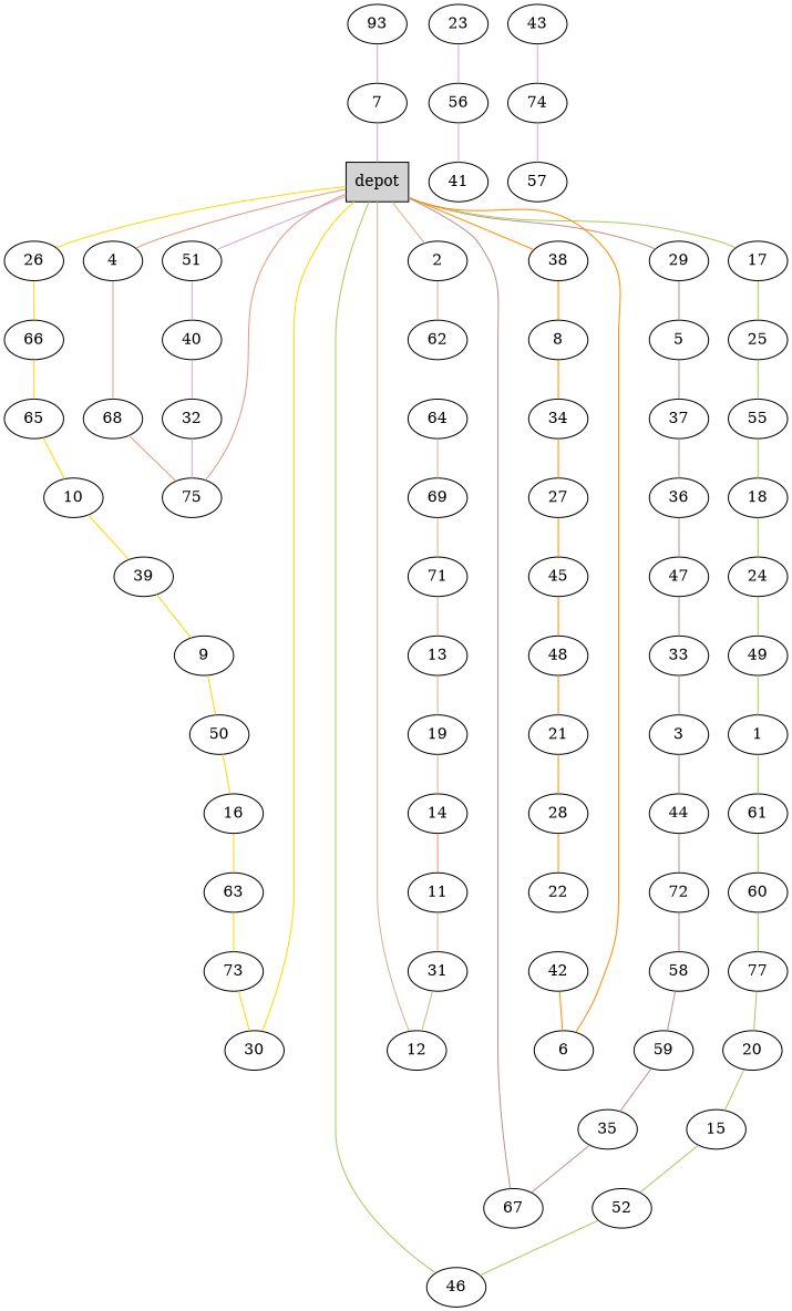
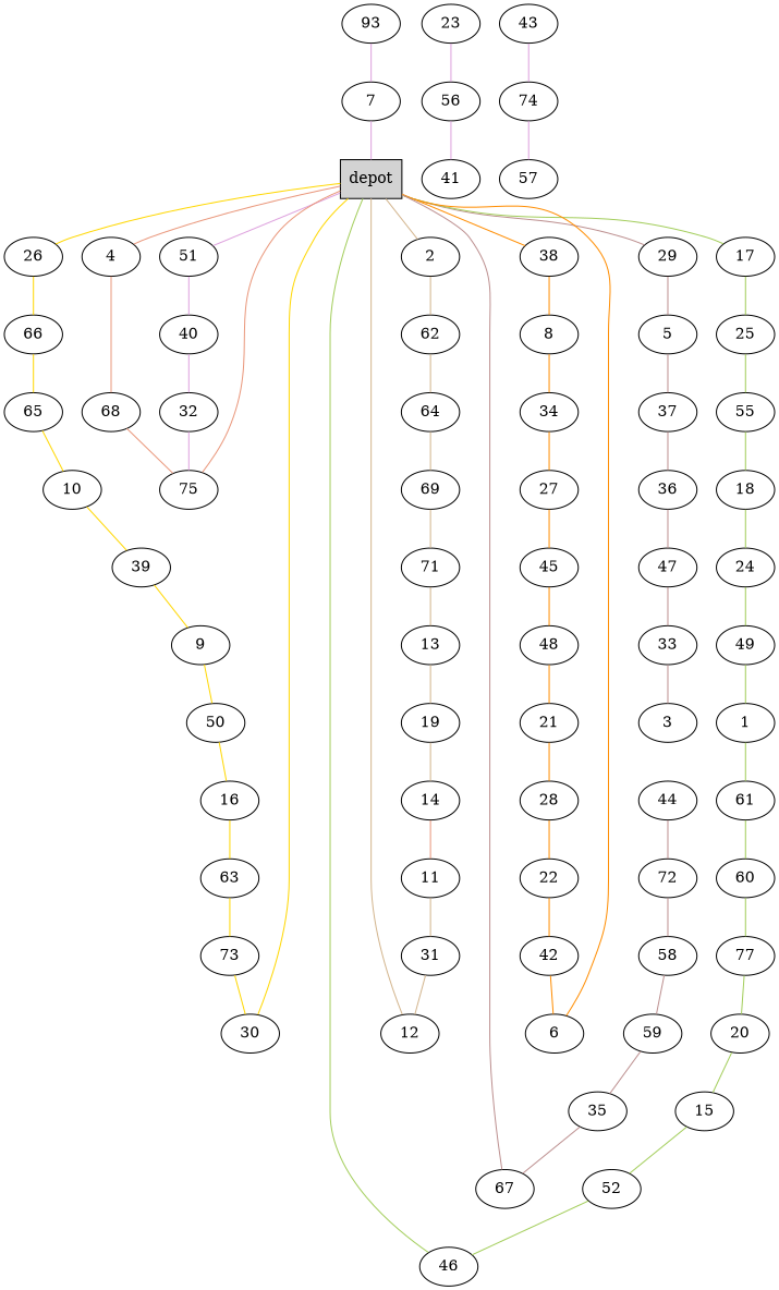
  graph {
    node [shape=ellipse]
    edge [color=darkolivegreen3]
    n1 [label=depot shape=box style=filled]
    4
    26
    51
    2
    38
    29
    17
    68
    66
    40
    62
    8
    5
    25
    75
    65
    10
    39
    9
    50
    16
    63
    73
    30
    32
    23
    56
    41
    43
    74
    57
    n33 [label=93]
    7
    64
    69
    71
    13
    19
    14
    11
    31
    12
    34
    27
    45
    48
    21
    28
    22
    42
    6
    37
    36
    47
    33
    3
    44
    72
    58
    59
    35
    67
    55
    18
    24
    49
    1
    61
    60
    n71 [label=77]
    20
    15
    52
    46
    n1 -- 4 [color=darksalmon]
    n1 -- 26 [color=gold]
    n1 -- 51 [color=plum]
    n1 -- 2 [color=tan]
    n1 -- 38 [color=darkorange]
    n1 -- 29 [color=rosybrown]
    n1 -- 17
    4 -- 68 [color=darksalmon]
    26 -- 66 [color=gold]
    51 -- 40 [color=plum]
    2 -- 62 [color=tan]
    38 -- 8 [color=darkorange]
    29 -- 5 [color=rosybrown]
    17 -- 25
    68 -- 75 [color=darksalmon]
    66 -- 65 [color=gold]
    40 -- 32 [color=plum]
+   62 -- 64 [color=tan]
    8 -- 34 [color=darkorange]
    5 -- 37 [color=rosybrown]
    25 -- 55
    75 -- n1 [color=darksalmon]
    65 -- 10 [color=gold]
    10 -- 39 [color=gold]
    39 -- 9 [color=gold]
    9 -- 50 [color=gold]
    50 -- 16 [color=gold]
    16 -- 63 [color=gold]
    63 -- 73 [color=gold]
    73 -- 30 [color=gold]
    30 -- n1 [color=gold]
    32 -- 75 [color=plum]
    23 -- 56 [color=plum]
    56 -- 41 [color=plum]
    43 -- 74 [color=plum]
    74 -- 57 [color=plum]
    n33 -- 7 [color=plum]
    7 -- n1 [color=plum]
    64 -- 69 [color=tan]
    69 -- 71 [color=tan]
    71 -- 13 [color=tan]
    13 -- 19 [color=tan]
    19 -- 14 [color=tan]
    14 -- 11 [color=darksalmon]
    11 -- 31 [color=tan]
    31 -- 12 [color=tan]
    12 -- n1 [color=tan]
    34 -- 27 [color=darkorange]
    27 -- 45 [color=darkorange]
    45 -- 48 [color=darkorange]
    48 -- 21 [color=darkorange]
    21 -- 28 [color=darkorange]
    28 -- 22 [color=darkorange]
+   22 -- 42 [color=darkorange]
    42 -- 6 [color=darkorange]
    6 -- n1 [color=darkorange]
    37 -- 36 [color=rosybrown]
    36 -- 47 [color=rosybrown]
    47 -- 33 [color=rosybrown]
    33 -- 3 [color=rosybrown]
-   3 -- 44 [color=rosybrown]
    44 -- 72 [color=rosybrown]
    72 -- 58 [color=rosybrown]
    58 -- 59 [color=rosybrown]
    59 -- 35 [color=rosybrown]
    35 -- 67 [color=rosybrown]
    67 -- n1 [color=rosybrown]
    55 -- 18
    18 -- 24
    24 -- 49
    49 -- 1
    1 -- 61
    61 -- 60
    60 -- n71
    n71 -- 20
    20 -- 15
    15 -- 52
    52 -- 46
    46 -- n1
  }
